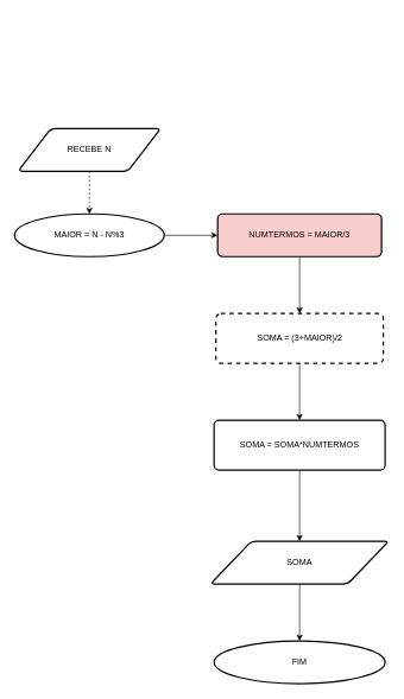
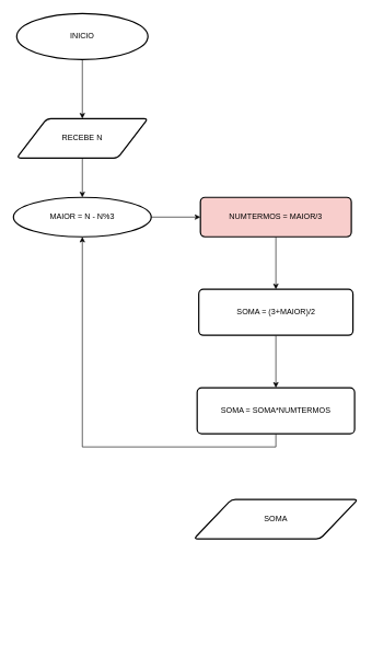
  <mxCell id="0" />
  <mxCell id="1" parent="0" />
- <mxCell id="4" style="edgeStyle=orthogonalEdgeStyle;rounded=0;orthogonalLoop=1;jettySize=auto;html=1;exitX=0.5;exitY=1;exitDx=0;exitDy=0;dashed=1;" edge="1" parent="1" source="5" target="7"><mxGeometry relative="1" as="geometry" /></mxCell>
+ <mxCell id="2" style="edgeStyle=orthogonalEdgeStyle;rounded=0;orthogonalLoop=1;jettySize=auto;html=1;exitX=0.5;exitY=1;exitDx=0;exitDy=0;exitPerimeter=0;" edge="1" parent="1" source="3" target="5"><mxGeometry relative="1" as="geometry" /></mxCell>
+ <mxCell id="3" value="INICIO" style="strokeWidth=2;html=1;shape=mxgraph.flowchart.start_1;whiteSpace=wrap;" vertex="1" parent="1"><mxGeometry x="25" y="20" width="200" height="70" as="geometry" /></mxCell>
+ <mxCell id="4" style="edgeStyle=orthogonalEdgeStyle;rounded=0;orthogonalLoop=1;jettySize=auto;html=1;exitX=0.5;exitY=1;exitDx=0;exitDy=0;" edge="1" parent="1" source="5" target="7"><mxGeometry relative="1" as="geometry" /></mxCell>
  <mxCell id="5" value="RECEBE N" style="shape=parallelogram;html=1;strokeWidth=2;perimeter=parallelogramPerimeter;whiteSpace=wrap;rounded=1;arcSize=12;size=0.23;" vertex="1" parent="1"><mxGeometry x="25" y="180" width="200" height="60" as="geometry" /></mxCell>
  <mxCell id="6" style="edgeStyle=orthogonalEdgeStyle;rounded=0;orthogonalLoop=1;jettySize=auto;html=1;exitX=1;exitY=0.5;exitDx=0;exitDy=0;entryX=0;entryY=0.5;entryDx=0;entryDy=0;" edge="1" parent="1" source="7" target="9"><mxGeometry relative="1" as="geometry" /></mxCell>
  <mxCell id="7" value="MAIOR = N - N%3" style="ellipse;whiteSpace=wrap;html=1;absoluteArcSize=1;arcSize=14;strokeWidth=2;" vertex="1" parent="1"><mxGeometry x="20" y="300" width="210" height="60" as="geometry" /></mxCell>
  <mxCell id="8" style="edgeStyle=orthogonalEdgeStyle;rounded=0;orthogonalLoop=1;jettySize=auto;html=1;exitX=0.5;exitY=1;exitDx=0;exitDy=0;" edge="1" parent="1" source="9" target="11"><mxGeometry relative="1" as="geometry" /></mxCell>
  <mxCell id="9" value="NUMTERMOS = MAIOR/3" style="rounded=1;whiteSpace=wrap;html=1;absoluteArcSize=1;arcSize=14;strokeWidth=2;fillColor=#f8cecc;" vertex="1" parent="1"><mxGeometry x="305" y="300" width="230" height="60" as="geometry" /></mxCell>
  <mxCell id="10" style="edgeStyle=orthogonalEdgeStyle;rounded=0;orthogonalLoop=1;jettySize=auto;html=1;exitX=0.5;exitY=1;exitDx=0;exitDy=0;" edge="1" parent="1" source="11" target="13"><mxGeometry relative="1" as="geometry" /></mxCell>
- <mxCell id="11" value="SOMA = (3+MAIOR)/2" style="rounded=1;whiteSpace=wrap;html=1;absoluteArcSize=1;arcSize=14;strokeWidth=2;dashed=1;" vertex="1" parent="1"><mxGeometry x="302.5" y="440" width="235" height="70" as="geometry" /></mxCell>
- <mxCell id="12" style="edgeStyle=orthogonalEdgeStyle;rounded=0;orthogonalLoop=1;jettySize=auto;html=1;exitX=0.5;exitY=1;exitDx=0;exitDy=0;" edge="1" parent="1" source="13" target="15"><mxGeometry relative="1" as="geometry" /></mxCell>
+ <mxCell id="11" value="SOMA = (3+MAIOR)/2" style="rounded=1;whiteSpace=wrap;html=1;absoluteArcSize=1;arcSize=14;strokeWidth=2;" vertex="1" parent="1"><mxGeometry x="302.5" y="440" width="235" height="70" as="geometry" /></mxCell>
+ <mxCell id="12" style="edgeStyle=orthogonalEdgeStyle;rounded=0;orthogonalLoop=1;jettySize=auto;html=1;exitX=0.5;exitY=1;exitDx=0;exitDy=0;" edge="1" parent="1" source="13" target="7"><mxGeometry relative="1" as="geometry" /></mxCell>
  <mxCell id="13" value="SOMA = SOMA*NUMTERMOS" style="rounded=1;whiteSpace=wrap;html=1;absoluteArcSize=1;arcSize=14;strokeWidth=2;" vertex="1" parent="1"><mxGeometry x="300" y="590" width="240" height="70" as="geometry" /></mxCell>
- <mxCell id="14" style="edgeStyle=orthogonalEdgeStyle;rounded=0;orthogonalLoop=1;jettySize=auto;html=1;exitX=0.5;exitY=1;exitDx=0;exitDy=0;entryX=0.5;entryY=0;entryDx=0;entryDy=0;entryPerimeter=0;" edge="1" parent="1" source="15" target="16"><mxGeometry relative="1" as="geometry" /></mxCell>
  <mxCell id="15" value="SOMA" style="shape=parallelogram;html=1;strokeWidth=2;perimeter=parallelogramPerimeter;whiteSpace=wrap;rounded=1;arcSize=12;size=0.23;" vertex="1" parent="1"><mxGeometry x="295" y="760" width="250" height="60" as="geometry" /></mxCell>
- <mxCell id="16" value="FIM" style="strokeWidth=2;html=1;shape=mxgraph.flowchart.start_1;whiteSpace=wrap;" vertex="1" parent="1"><mxGeometry x="300" y="900" width="240" height="60" as="geometry" /></mxCell>
